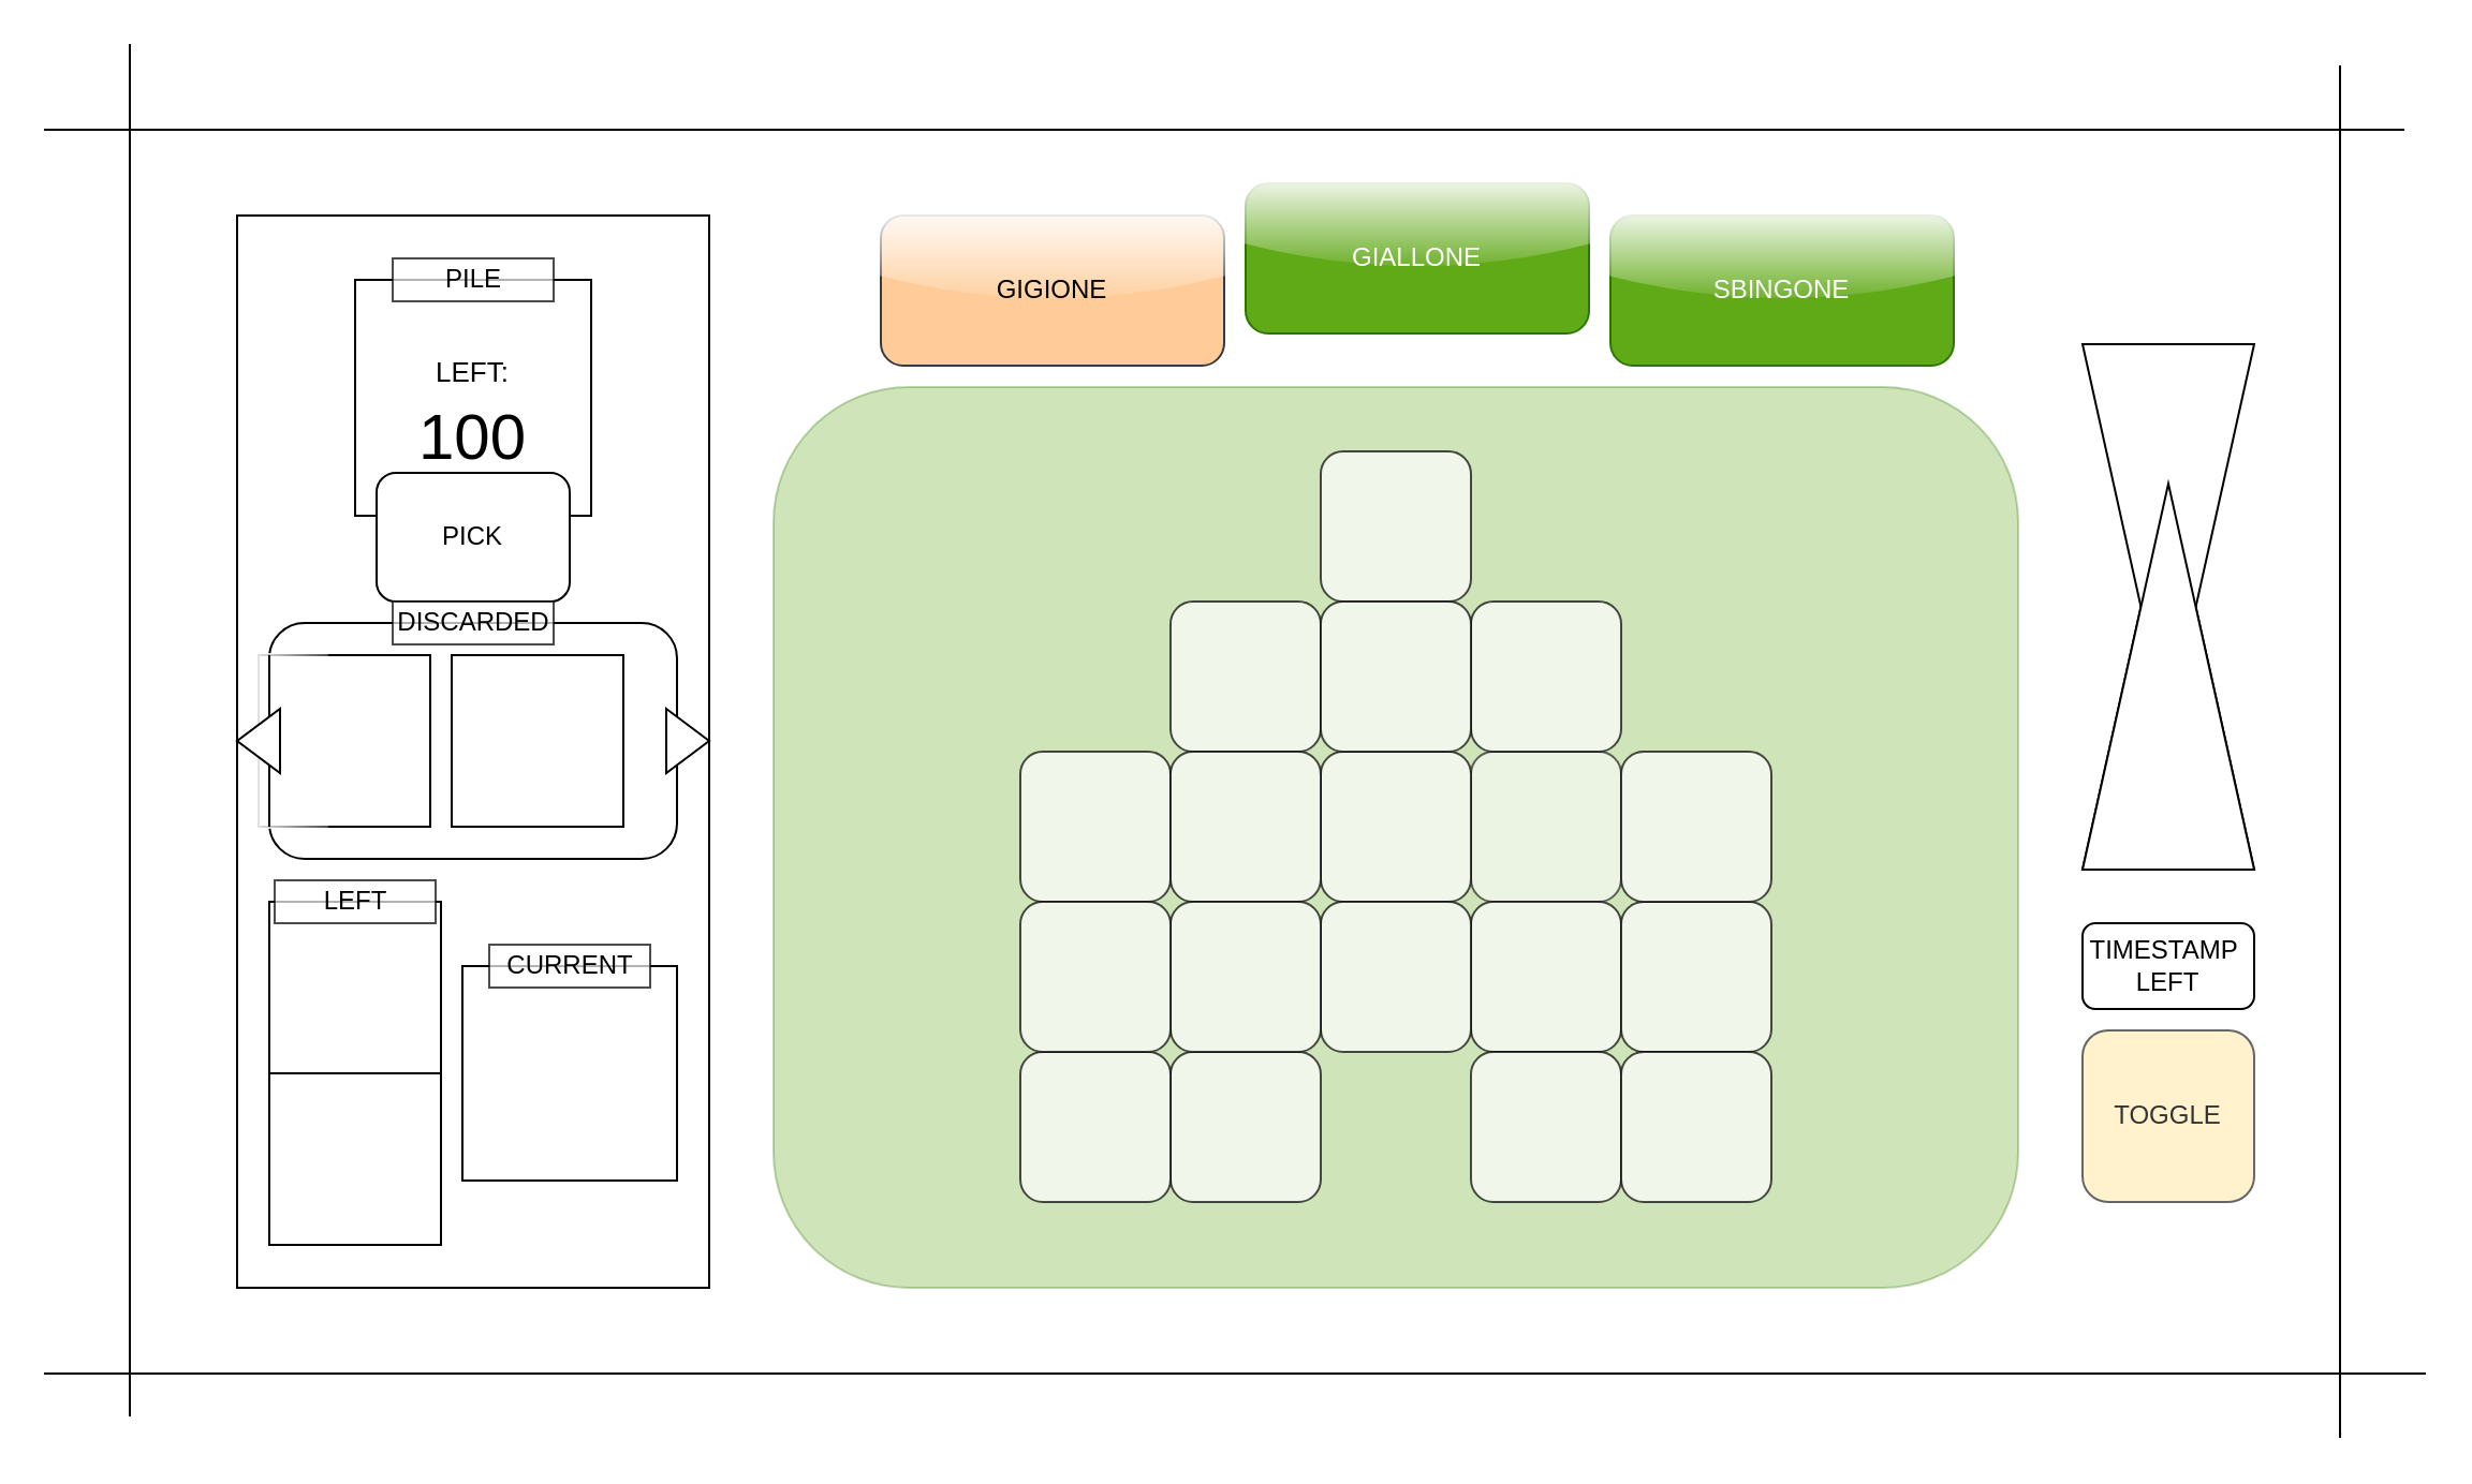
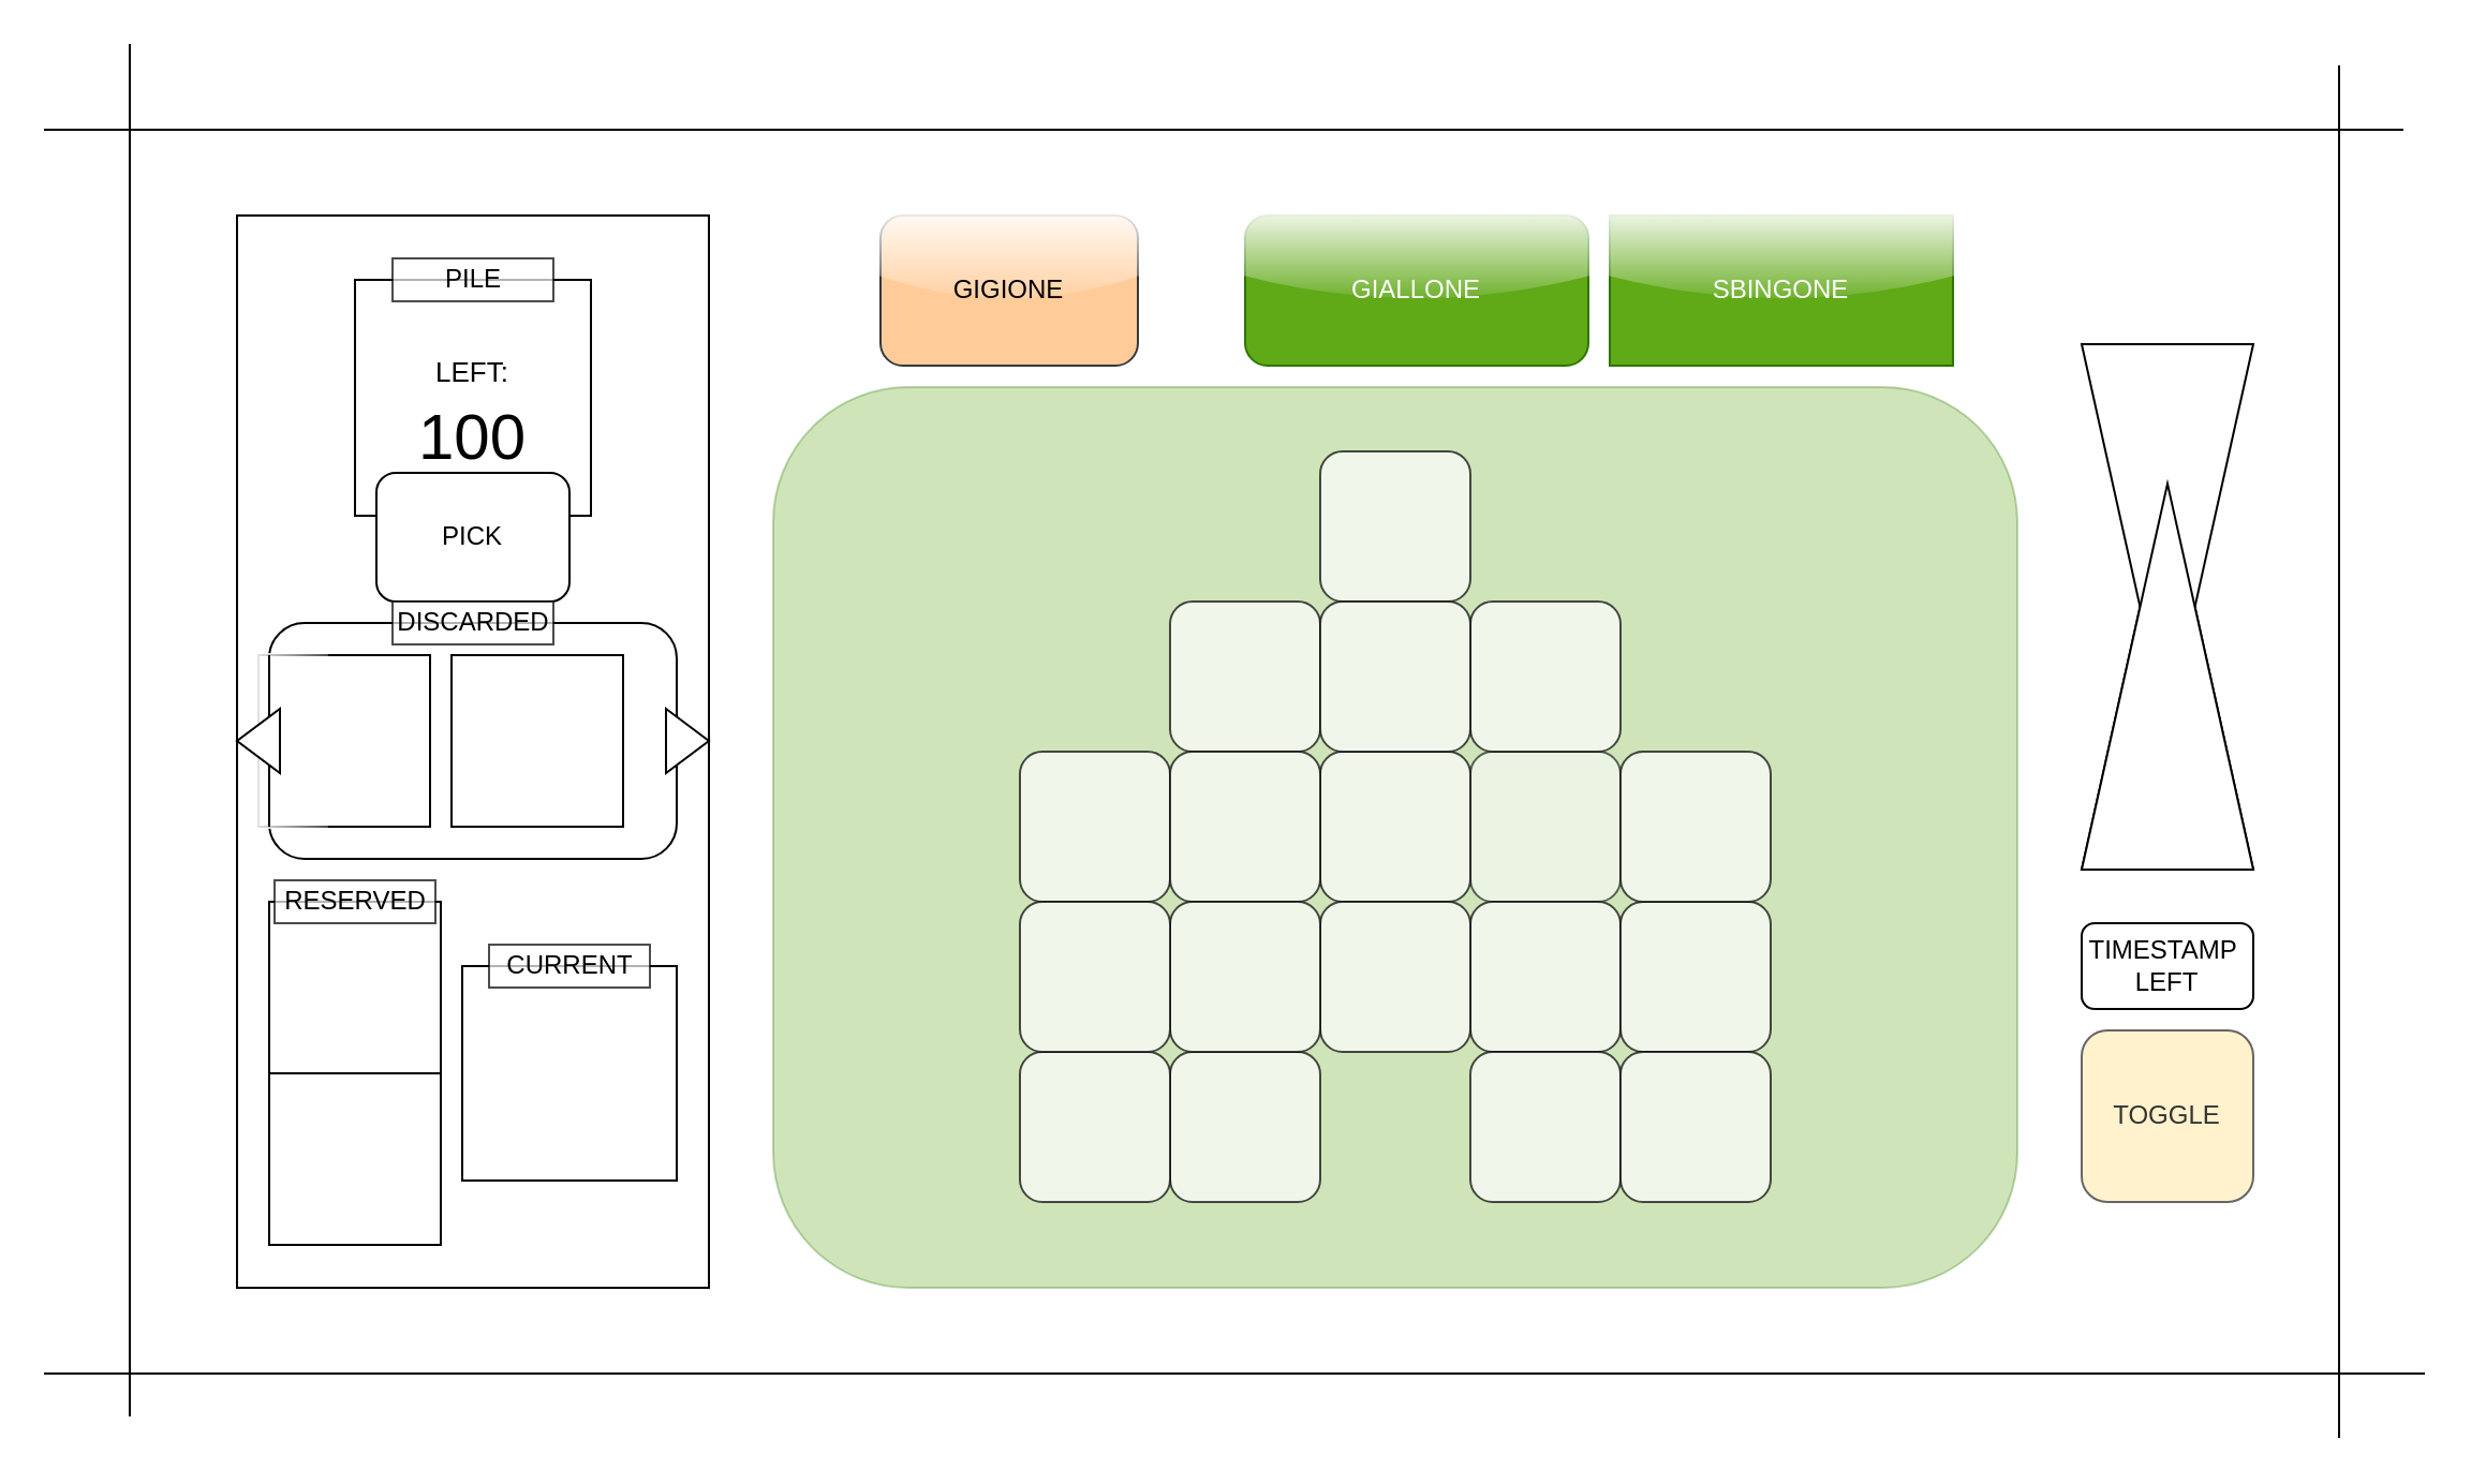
  <mxCell id="0" />
  <mxCell id="1" parent="0" />
  <mxCell id="2" value="" style="rounded=1;whiteSpace=wrap;html=1;opacity=30;fillColor=#60a917;fontColor=#ffffff;strokeColor=#2D7600;" vertex="1" parent="1"><mxGeometry x="360" y="180" width="580" height="420" as="geometry" /></mxCell>
  <mxCell id="3" value="" style="whiteSpace=wrap;html=1;aspect=fixed;rounded=1;opacity=60;" vertex="1" parent="1"><mxGeometry x="685" y="350" width="70" height="70" as="geometry" /></mxCell>
  <mxCell id="4" value="" style="whiteSpace=wrap;html=1;aspect=fixed;rounded=1;opacity=70;" vertex="1" parent="1"><mxGeometry x="615" y="210" width="70" height="70" as="geometry" /></mxCell>
  <mxCell id="5" value="" style="whiteSpace=wrap;html=1;aspect=fixed;rounded=1;opacity=70;" vertex="1" parent="1"><mxGeometry x="685" y="280" width="70" height="70" as="geometry" /></mxCell>
  <mxCell id="6" value="" style="whiteSpace=wrap;html=1;aspect=fixed;rounded=1;opacity=70;" vertex="1" parent="1"><mxGeometry x="615" y="350" width="70" height="70" as="geometry" /></mxCell>
  <mxCell id="7" value="" style="whiteSpace=wrap;html=1;aspect=fixed;rounded=1;opacity=70;" vertex="1" parent="1"><mxGeometry x="685" y="420" width="70" height="70" as="geometry" /></mxCell>
  <mxCell id="8" value="" style="whiteSpace=wrap;html=1;aspect=fixed;rounded=1;opacity=70;" vertex="1" parent="1"><mxGeometry x="615" y="420" width="70" height="70" as="geometry" /></mxCell>
  <mxCell id="9" value="" style="whiteSpace=wrap;html=1;aspect=fixed;rounded=1;opacity=70;" vertex="1" parent="1"><mxGeometry x="685" y="490" width="70" height="70" as="geometry" /></mxCell>
  <mxCell id="10" value="" style="whiteSpace=wrap;html=1;aspect=fixed;rounded=1;opacity=70;" vertex="1" parent="1"><mxGeometry x="545" y="490" width="70" height="70" as="geometry" /></mxCell>
  <mxCell id="11" value="" style="whiteSpace=wrap;html=1;aspect=fixed;rounded=1;opacity=70;" vertex="1" parent="1"><mxGeometry x="755" y="420" width="70" height="70" as="geometry" /></mxCell>
  <mxCell id="12" value="" style="whiteSpace=wrap;html=1;aspect=fixed;rounded=1;opacity=70;" vertex="1" parent="1"><mxGeometry x="755" y="350" width="70" height="70" as="geometry" /></mxCell>
  <mxCell id="13" value="" style="whiteSpace=wrap;html=1;aspect=fixed;rounded=1;opacity=70;" vertex="1" parent="1"><mxGeometry x="755" y="490" width="70" height="70" as="geometry" /></mxCell>
  <mxCell id="14" value="" style="whiteSpace=wrap;html=1;aspect=fixed;rounded=1;opacity=70;" vertex="1" parent="1"><mxGeometry x="475" y="490" width="70" height="70" as="geometry" /></mxCell>
  <mxCell id="15" value="" style="whiteSpace=wrap;html=1;aspect=fixed;rounded=1;opacity=70;" vertex="1" parent="1"><mxGeometry x="475" y="350" width="70" height="70" as="geometry" /></mxCell>
  <mxCell id="16" value="" style="whiteSpace=wrap;html=1;aspect=fixed;rounded=1;opacity=70;" vertex="1" parent="1"><mxGeometry x="545" y="280" width="70" height="70" as="geometry" /></mxCell>
  <mxCell id="17" value="" style="whiteSpace=wrap;html=1;aspect=fixed;rounded=1;opacity=70;" vertex="1" parent="1"><mxGeometry x="615" y="280" width="70" height="70" as="geometry" /></mxCell>
  <mxCell id="18" value="" style="whiteSpace=wrap;html=1;aspect=fixed;rounded=1;opacity=70;" vertex="1" parent="1"><mxGeometry x="545" y="350" width="70" height="70" as="geometry" /></mxCell>
  <mxCell id="19" value="" style="whiteSpace=wrap;html=1;aspect=fixed;rounded=1;opacity=70;" vertex="1" parent="1"><mxGeometry x="545" y="420" width="70" height="70" as="geometry" /></mxCell>
  <mxCell id="20" value="" style="rounded=0;whiteSpace=wrap;html=1;" vertex="1" parent="1"><mxGeometry x="110" y="100" width="220" height="500" as="geometry" /></mxCell>
  <mxCell id="21" value="" style="endArrow=none;html=1;rounded=0;" edge="1" parent="1"><mxGeometry width="50" height="50" relative="1" as="geometry"><mxPoint x="60" y="660" as="sourcePoint" /><mxPoint x="60" y="20" as="targetPoint" /></mxGeometry></mxCell>
  <mxCell id="22" value="" style="endArrow=none;html=1;rounded=0;" edge="1" parent="1"><mxGeometry width="50" height="50" relative="1" as="geometry"><mxPoint x="20" y="640" as="sourcePoint" /><mxPoint x="1130" y="640" as="targetPoint" /></mxGeometry></mxCell>
  <mxCell id="23" value="" style="endArrow=none;html=1;rounded=0;" edge="1" parent="1"><mxGeometry width="50" height="50" relative="1" as="geometry"><mxPoint x="1120" y="60" as="sourcePoint" /><mxPoint x="20" y="60" as="targetPoint" /></mxGeometry></mxCell>
  <mxCell id="24" value="" style="endArrow=none;html=1;rounded=0;" edge="1" parent="1"><mxGeometry width="50" height="50" relative="1" as="geometry"><mxPoint x="1090" y="670" as="sourcePoint" /><mxPoint x="1090" y="30" as="targetPoint" /></mxGeometry></mxCell>
  <mxCell id="25" value="&lt;div&gt;&lt;font style=&quot;font-size: 13px;&quot;&gt;LEFT:&lt;/font&gt;&lt;br&gt;&lt;/div&gt;&lt;div&gt;100&lt;/div&gt;" style="whiteSpace=wrap;html=1;aspect=fixed;fontSize=30;" vertex="1" parent="1"><mxGeometry x="165" y="130" width="110" height="110" as="geometry" /></mxCell>
  <mxCell id="26" value="PICK" style="rounded=1;whiteSpace=wrap;html=1;" vertex="1" parent="1"><mxGeometry x="175" y="220" width="90" height="60" as="geometry" /></mxCell>
  <mxCell id="27" value="" style="rounded=1;whiteSpace=wrap;html=1;" vertex="1" parent="1"><mxGeometry x="125" y="290" width="190" height="110" as="geometry" /></mxCell>
  <mxCell id="28" value="" style="whiteSpace=wrap;html=1;aspect=fixed;glass=1;rotation=-90;" vertex="1" parent="1"><mxGeometry x="120" y="305" width="80" height="80" as="geometry" /></mxCell>
  <mxCell id="29" value="" style="whiteSpace=wrap;html=1;aspect=fixed;" vertex="1" parent="1"><mxGeometry x="210" y="305" width="80" height="80" as="geometry" /></mxCell>
  <mxCell id="30" value="" style="endArrow=none;html=1;rounded=0;exitX=0;exitY=0;exitDx=0;exitDy=0;entryX=1;entryY=0;entryDx=0;entryDy=0;" edge="1" parent="1"><mxGeometry width="50" height="50" relative="1" as="geometry"><mxPoint x="125" y="385" as="sourcePoint" /><mxPoint x="125" y="305" as="targetPoint" /></mxGeometry></mxCell>
  <mxCell id="31" value="" style="triangle;whiteSpace=wrap;html=1;" vertex="1" parent="1"><mxGeometry x="310" y="330" width="20" height="30" as="geometry" /></mxCell>
  <mxCell id="32" value="" style="triangle;whiteSpace=wrap;html=1;rotation=-180;" vertex="1" parent="1"><mxGeometry x="110" y="330" width="20" height="30" as="geometry" /></mxCell>
  <mxCell id="33" value="" style="whiteSpace=wrap;html=1;aspect=fixed;" vertex="1" parent="1"><mxGeometry x="215" y="450" width="100" height="100" as="geometry" /></mxCell>
  <mxCell id="34" value="" style="whiteSpace=wrap;html=1;aspect=fixed;" vertex="1" parent="1"><mxGeometry x="125" y="420" width="80" height="80" as="geometry" /></mxCell>
  <mxCell id="35" value="" style="whiteSpace=wrap;html=1;aspect=fixed;" vertex="1" parent="1"><mxGeometry x="125" y="500" width="80" height="80" as="geometry" /></mxCell>
  <mxCell id="36" value="" style="whiteSpace=wrap;html=1;aspect=fixed;rounded=1;opacity=70;" vertex="1" parent="1"><mxGeometry x="475" y="420" width="70" height="70" as="geometry" /></mxCell>
- <mxCell id="37" value="GIGIONE" style="rounded=1;whiteSpace=wrap;html=1;fillColor=light-dark(#FFCC99,#00445E);strokeColor=light-dark(#36393D,#C0C0C0);glass=1;gradientDirection=south;" vertex="1" parent="1"><mxGeometry x="410" y="100" width="160" height="70" as="geometry" /></mxCell>
- <mxCell id="38" value="GIALLONE" style="rounded=1;whiteSpace=wrap;html=1;fillColor=light-dark(#60A917,#FFE607);fontColor=#ffffff;strokeColor=light-dark(#2D7600,#B1B1B1);glass=1;" vertex="1" parent="1"><mxGeometry x="580" y="85" width="160" height="70" as="geometry" /></mxCell>
- <mxCell id="39" value="SBINGONE" style="rounded=1;whiteSpace=wrap;html=1;fillColor=light-dark(#60A917,#FF0A0A);fontColor=#ffffff;strokeColor=light-dark(#2D7600,#FFFFFF);glass=1;" vertex="1" parent="1"><mxGeometry x="750" y="100" width="160" height="70" as="geometry" /></mxCell>
+ <mxCell id="37" value="GIGIONE" style="rounded=1;whiteSpace=wrap;html=1;fillColor=light-dark(#FFCC99,#00445E);strokeColor=light-dark(#36393D,#C0C0C0);glass=1;gradientDirection=south;" vertex="1" parent="1"><mxGeometry x="410" y="100" width="120" height="70" as="geometry" /></mxCell>
+ <mxCell id="38" value="GIALLONE" style="rounded=1;whiteSpace=wrap;html=1;fillColor=light-dark(#60A917,#FFE607);fontColor=#ffffff;strokeColor=light-dark(#2D7600,#B1B1B1);glass=1;" vertex="1" parent="1"><mxGeometry x="580" y="100" width="160" height="70" as="geometry" /></mxCell>
+ <mxCell id="39" value="SBINGONE" style="whiteSpace=wrap;html=1;fillColor=light-dark(#60A917,#FF0A0A);fontColor=#ffffff;strokeColor=light-dark(#2D7600,#FFFFFF);glass=1;rounded=0;" vertex="1" parent="1"><mxGeometry x="750" y="100" width="160" height="70" as="geometry" /></mxCell>
  <mxCell id="40" value="TOGGLE" style="rounded=1;whiteSpace=wrap;html=1;fillColor=#fff2cc;strokeColor=#666666;fontColor=#333333;" vertex="1" parent="1"><mxGeometry x="970" y="480" width="80" height="80" as="geometry" /></mxCell>
  <mxCell id="41" value="" style="triangle;whiteSpace=wrap;html=1;rotation=-90;" vertex="1" parent="1"><mxGeometry x="920" y="275" width="180" height="80" as="geometry" /></mxCell>
  <mxCell id="42" value="" style="triangle;whiteSpace=wrap;html=1;rotation=90;" vertex="1" parent="1"><mxGeometry x="920" y="210" width="180" height="80" as="geometry" /></mxCell>
  <mxCell id="43" value="" style="triangle;whiteSpace=wrap;html=1;rotation=-90;" vertex="1" parent="1"><mxGeometry x="920" y="275" width="180" height="80" as="geometry" /></mxCell>
  <mxCell id="44" value="TIMESTAMP&amp;nbsp; LEFT" style="whiteSpace=wrap;html=1;rounded=1;" vertex="1" parent="1"><mxGeometry x="970" y="430" width="80" height="40" as="geometry" /></mxCell>
  <mxCell id="45" value="CURRENT" style="rounded=0;whiteSpace=wrap;html=1;opacity=70;" vertex="1" parent="1"><mxGeometry x="227.5" y="440" width="75" height="20" as="geometry" /></mxCell>
  <mxCell id="46" value="DISCARDED" style="rounded=0;whiteSpace=wrap;html=1;opacity=70;" vertex="1" parent="1"><mxGeometry x="182.5" y="280" width="75" height="20" as="geometry" /></mxCell>
- <mxCell id="47" value="&lt;div&gt;LEFT&lt;/div&gt;" style="rounded=0;whiteSpace=wrap;html=1;opacity=70;" vertex="1" parent="1"><mxGeometry x="127.5" y="410" width="75" height="20" as="geometry" /></mxCell>
+ <mxCell id="47" value="&lt;div&gt;RESERVED&lt;/div&gt;" style="rounded=0;whiteSpace=wrap;html=1;opacity=70;" vertex="1" parent="1"><mxGeometry x="127.5" y="410" width="75" height="20" as="geometry" /></mxCell>
  <mxCell id="48" value="&lt;div&gt;PILE&lt;/div&gt;" style="rounded=0;whiteSpace=wrap;html=1;opacity=70;" vertex="1" parent="1"><mxGeometry x="182.5" y="120" width="75" height="20" as="geometry" /></mxCell>
